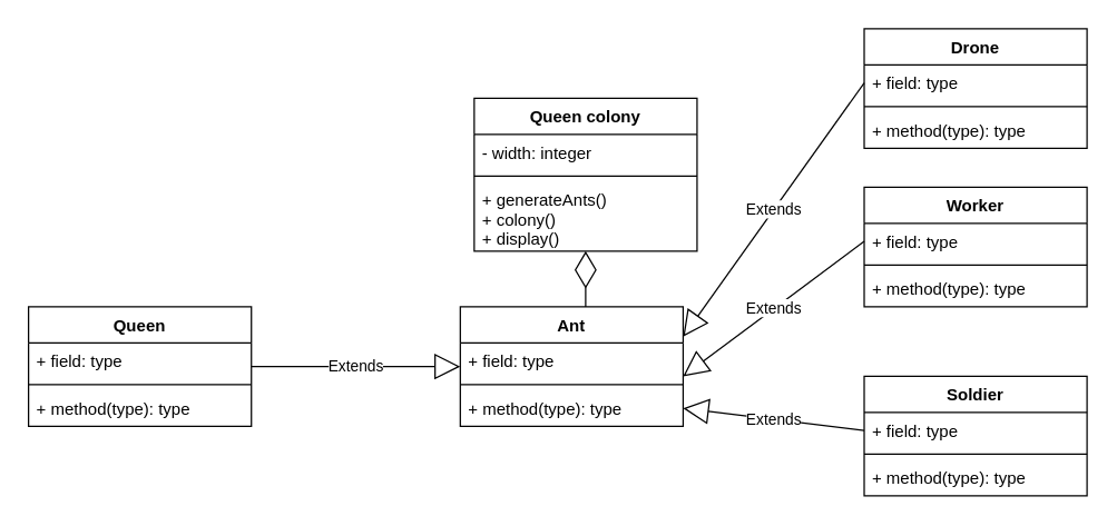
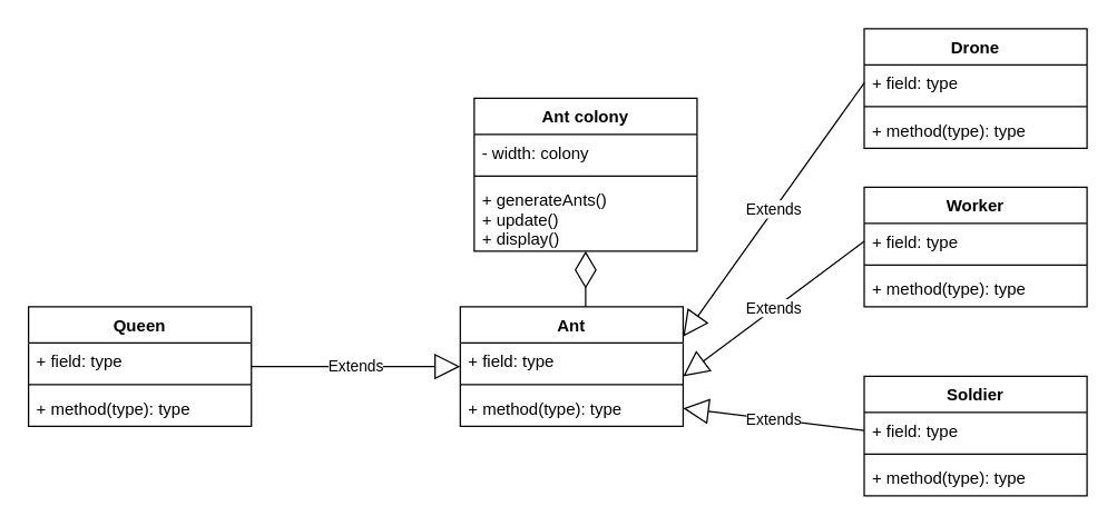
  <mxCell id="0" />
  <mxCell id="1" parent="0" />
- <mxCell id="2" value="Queen colony" style="swimlane;fontStyle=1;align=center;verticalAlign=top;childLayout=stackLayout;horizontal=1;startSize=26;horizontalStack=0;resizeParent=1;resizeParentMax=0;resizeLast=0;collapsible=1;marginBottom=0;" vertex="1" parent="1"><mxGeometry x="340" y="70" width="160" height="110" as="geometry" /></mxCell>
- <mxCell id="3" value="- width: integer" style="text;strokeColor=none;fillColor=none;align=left;verticalAlign=top;spacingLeft=4;spacingRight=4;overflow=hidden;rotatable=0;points=[[0,0.5],[1,0.5]];portConstraint=eastwest;" vertex="1" parent="2"><mxGeometry y="26" width="160" height="26" as="geometry" /></mxCell>
+ <mxCell id="2" value="Ant colony" style="swimlane;fontStyle=1;align=center;verticalAlign=top;childLayout=stackLayout;horizontal=1;startSize=26;horizontalStack=0;resizeParent=1;resizeParentMax=0;resizeLast=0;collapsible=1;marginBottom=0;" vertex="1" parent="1"><mxGeometry x="340" y="70" width="160" height="110" as="geometry" /></mxCell>
+ <mxCell id="3" value="- width: colony" style="text;strokeColor=none;fillColor=none;align=left;verticalAlign=top;spacingLeft=4;spacingRight=4;overflow=hidden;rotatable=0;points=[[0,0.5],[1,0.5]];portConstraint=eastwest;" vertex="1" parent="2"><mxGeometry y="26" width="160" height="26" as="geometry" /></mxCell>
  <mxCell id="4" value="" style="line;strokeWidth=1;fillColor=none;align=left;verticalAlign=middle;spacingTop=-1;spacingLeft=3;spacingRight=3;rotatable=0;labelPosition=right;points=[];portConstraint=eastwest;strokeColor=inherit;" vertex="1" parent="2"><mxGeometry y="52" width="160" height="8" as="geometry" /></mxCell>
- <mxCell id="5" value="+ generateAnts()&#10;+ colony()&#10;+ display()&#10;" style="text;strokeColor=none;fillColor=none;align=left;verticalAlign=top;spacingLeft=4;spacingRight=4;overflow=hidden;rotatable=0;points=[[0,0.5],[1,0.5]];portConstraint=eastwest;" vertex="1" parent="2"><mxGeometry y="60" width="160" height="50" as="geometry" /></mxCell>
+ <mxCell id="5" value="+ generateAnts()&#10;+ update()&#10;+ display()&#10;" style="text;strokeColor=none;fillColor=none;align=left;verticalAlign=top;spacingLeft=4;spacingRight=4;overflow=hidden;rotatable=0;points=[[0,0.5],[1,0.5]];portConstraint=eastwest;" vertex="1" parent="2"><mxGeometry y="60" width="160" height="50" as="geometry" /></mxCell>
  <mxCell id="6" value="Ant" style="swimlane;fontStyle=1;align=center;verticalAlign=top;childLayout=stackLayout;horizontal=1;startSize=26;horizontalStack=0;resizeParent=1;resizeParentMax=0;resizeLast=0;collapsible=1;marginBottom=0;" vertex="1" parent="1"><mxGeometry x="330" y="220" width="160" height="86" as="geometry" /></mxCell>
  <mxCell id="7" value="+ field: type" style="text;strokeColor=none;fillColor=none;align=left;verticalAlign=top;spacingLeft=4;spacingRight=4;overflow=hidden;rotatable=0;points=[[0,0.5],[1,0.5]];portConstraint=eastwest;" vertex="1" parent="6"><mxGeometry y="26" width="160" height="26" as="geometry" /></mxCell>
  <mxCell id="8" value="" style="line;strokeWidth=1;fillColor=none;align=left;verticalAlign=middle;spacingTop=-1;spacingLeft=3;spacingRight=3;rotatable=0;labelPosition=right;points=[];portConstraint=eastwest;strokeColor=inherit;" vertex="1" parent="6"><mxGeometry y="52" width="160" height="8" as="geometry" /></mxCell>
  <mxCell id="9" value="+ method(type): type" style="text;strokeColor=none;fillColor=none;align=left;verticalAlign=top;spacingLeft=4;spacingRight=4;overflow=hidden;rotatable=0;points=[[0,0.5],[1,0.5]];portConstraint=eastwest;" vertex="1" parent="6"><mxGeometry y="60" width="160" height="26" as="geometry" /></mxCell>
  <mxCell id="10" value="Queen" style="swimlane;fontStyle=1;align=center;verticalAlign=top;childLayout=stackLayout;horizontal=1;startSize=26;horizontalStack=0;resizeParent=1;resizeParentMax=0;resizeLast=0;collapsible=1;marginBottom=0;" vertex="1" parent="1"><mxGeometry x="20" y="220" width="160" height="86" as="geometry" /></mxCell>
  <mxCell id="11" value="+ field: type" style="text;strokeColor=none;fillColor=none;align=left;verticalAlign=top;spacingLeft=4;spacingRight=4;overflow=hidden;rotatable=0;points=[[0,0.5],[1,0.5]];portConstraint=eastwest;" vertex="1" parent="10"><mxGeometry y="26" width="160" height="26" as="geometry" /></mxCell>
  <mxCell id="12" value="" style="line;strokeWidth=1;fillColor=none;align=left;verticalAlign=middle;spacingTop=-1;spacingLeft=3;spacingRight=3;rotatable=0;labelPosition=right;points=[];portConstraint=eastwest;strokeColor=inherit;" vertex="1" parent="10"><mxGeometry y="52" width="160" height="8" as="geometry" /></mxCell>
  <mxCell id="13" value="+ method(type): type" style="text;strokeColor=none;fillColor=none;align=left;verticalAlign=top;spacingLeft=4;spacingRight=4;overflow=hidden;rotatable=0;points=[[0,0.5],[1,0.5]];portConstraint=eastwest;" vertex="1" parent="10"><mxGeometry y="60" width="160" height="26" as="geometry" /></mxCell>
  <mxCell id="14" value="Extends" style="endArrow=block;endSize=16;endFill=0;html=1;rounded=0;exitX=1;exitY=0.5;exitDx=0;exitDy=0;" edge="1" parent="1" source="10"><mxGeometry width="160" relative="1" as="geometry"><mxPoint x="330" y="270" as="sourcePoint" /><mxPoint x="330" y="263" as="targetPoint" /></mxGeometry></mxCell>
  <mxCell id="15" value="Worker" style="swimlane;fontStyle=1;align=center;verticalAlign=top;childLayout=stackLayout;horizontal=1;startSize=26;horizontalStack=0;resizeParent=1;resizeParentMax=0;resizeLast=0;collapsible=1;marginBottom=0;" vertex="1" parent="1"><mxGeometry x="620" y="134" width="160" height="86" as="geometry" /></mxCell>
  <mxCell id="16" value="+ field: type" style="text;strokeColor=none;fillColor=none;align=left;verticalAlign=top;spacingLeft=4;spacingRight=4;overflow=hidden;rotatable=0;points=[[0,0.5],[1,0.5]];portConstraint=eastwest;" vertex="1" parent="15"><mxGeometry y="26" width="160" height="26" as="geometry" /></mxCell>
  <mxCell id="17" value="" style="line;strokeWidth=1;fillColor=none;align=left;verticalAlign=middle;spacingTop=-1;spacingLeft=3;spacingRight=3;rotatable=0;labelPosition=right;points=[];portConstraint=eastwest;strokeColor=inherit;" vertex="1" parent="15"><mxGeometry y="52" width="160" height="8" as="geometry" /></mxCell>
  <mxCell id="18" value="+ method(type): type" style="text;strokeColor=none;fillColor=none;align=left;verticalAlign=top;spacingLeft=4;spacingRight=4;overflow=hidden;rotatable=0;points=[[0,0.5],[1,0.5]];portConstraint=eastwest;" vertex="1" parent="15"><mxGeometry y="60" width="160" height="26" as="geometry" /></mxCell>
  <mxCell id="19" value="Soldier" style="swimlane;fontStyle=1;align=center;verticalAlign=top;childLayout=stackLayout;horizontal=1;startSize=26;horizontalStack=0;resizeParent=1;resizeParentMax=0;resizeLast=0;collapsible=1;marginBottom=0;" vertex="1" parent="1"><mxGeometry x="620" y="270" width="160" height="86" as="geometry" /></mxCell>
  <mxCell id="20" value="+ field: type" style="text;strokeColor=none;fillColor=none;align=left;verticalAlign=top;spacingLeft=4;spacingRight=4;overflow=hidden;rotatable=0;points=[[0,0.5],[1,0.5]];portConstraint=eastwest;" vertex="1" parent="19"><mxGeometry y="26" width="160" height="26" as="geometry" /></mxCell>
  <mxCell id="21" value="" style="line;strokeWidth=1;fillColor=none;align=left;verticalAlign=middle;spacingTop=-1;spacingLeft=3;spacingRight=3;rotatable=0;labelPosition=right;points=[];portConstraint=eastwest;strokeColor=inherit;" vertex="1" parent="19"><mxGeometry y="52" width="160" height="8" as="geometry" /></mxCell>
  <mxCell id="22" value="+ method(type): type" style="text;strokeColor=none;fillColor=none;align=left;verticalAlign=top;spacingLeft=4;spacingRight=4;overflow=hidden;rotatable=0;points=[[0,0.5],[1,0.5]];portConstraint=eastwest;" vertex="1" parent="19"><mxGeometry y="60" width="160" height="26" as="geometry" /></mxCell>
  <mxCell id="23" value="Extends" style="endArrow=block;endSize=16;endFill=0;html=1;rounded=0;exitX=0;exitY=0.5;exitDx=0;exitDy=0;" edge="1" parent="1" source="16"><mxGeometry width="160" relative="1" as="geometry"><mxPoint x="330" y="270" as="sourcePoint" /><mxPoint x="490" y="270" as="targetPoint" /></mxGeometry></mxCell>
  <mxCell id="24" value="Extends" style="endArrow=block;endSize=16;endFill=0;html=1;rounded=0;exitX=0;exitY=0.5;exitDx=0;exitDy=0;entryX=1;entryY=0.5;entryDx=0;entryDy=0;" edge="1" parent="1" source="20" target="9"><mxGeometry width="160" relative="1" as="geometry"><mxPoint x="330" y="270" as="sourcePoint" /><mxPoint x="490" y="270" as="targetPoint" /></mxGeometry></mxCell>
  <mxCell id="25" value="" style="endArrow=diamondThin;endFill=0;endSize=24;html=1;rounded=0;entryX=0.5;entryY=1;entryDx=0;entryDy=0;" edge="1" parent="1" target="2"><mxGeometry width="160" relative="1" as="geometry"><mxPoint x="420" y="220" as="sourcePoint" /><mxPoint x="490" y="240" as="targetPoint" /></mxGeometry></mxCell>
  <mxCell id="26" value="Drone" style="swimlane;fontStyle=1;align=center;verticalAlign=top;childLayout=stackLayout;horizontal=1;startSize=26;horizontalStack=0;resizeParent=1;resizeParentMax=0;resizeLast=0;collapsible=1;marginBottom=0;" vertex="1" parent="1"><mxGeometry x="620" y="20" width="160" height="86" as="geometry" /></mxCell>
  <mxCell id="27" value="+ field: type" style="text;strokeColor=none;fillColor=none;align=left;verticalAlign=top;spacingLeft=4;spacingRight=4;overflow=hidden;rotatable=0;points=[[0,0.5],[1,0.5]];portConstraint=eastwest;" vertex="1" parent="26"><mxGeometry y="26" width="160" height="26" as="geometry" /></mxCell>
  <mxCell id="28" value="" style="line;strokeWidth=1;fillColor=none;align=left;verticalAlign=middle;spacingTop=-1;spacingLeft=3;spacingRight=3;rotatable=0;labelPosition=right;points=[];portConstraint=eastwest;strokeColor=inherit;" vertex="1" parent="26"><mxGeometry y="52" width="160" height="8" as="geometry" /></mxCell>
  <mxCell id="29" value="+ method(type): type" style="text;strokeColor=none;fillColor=none;align=left;verticalAlign=top;spacingLeft=4;spacingRight=4;overflow=hidden;rotatable=0;points=[[0,0.5],[1,0.5]];portConstraint=eastwest;" vertex="1" parent="26"><mxGeometry y="60" width="160" height="26" as="geometry" /></mxCell>
  <mxCell id="30" value="Extends" style="endArrow=block;endSize=16;endFill=0;html=1;rounded=0;exitX=0;exitY=0.5;exitDx=0;exitDy=0;entryX=1;entryY=0.25;entryDx=0;entryDy=0;" edge="1" parent="1" source="27" target="6"><mxGeometry width="160" relative="1" as="geometry"><mxPoint x="340" y="180" as="sourcePoint" /><mxPoint x="500" y="180" as="targetPoint" /></mxGeometry></mxCell>
